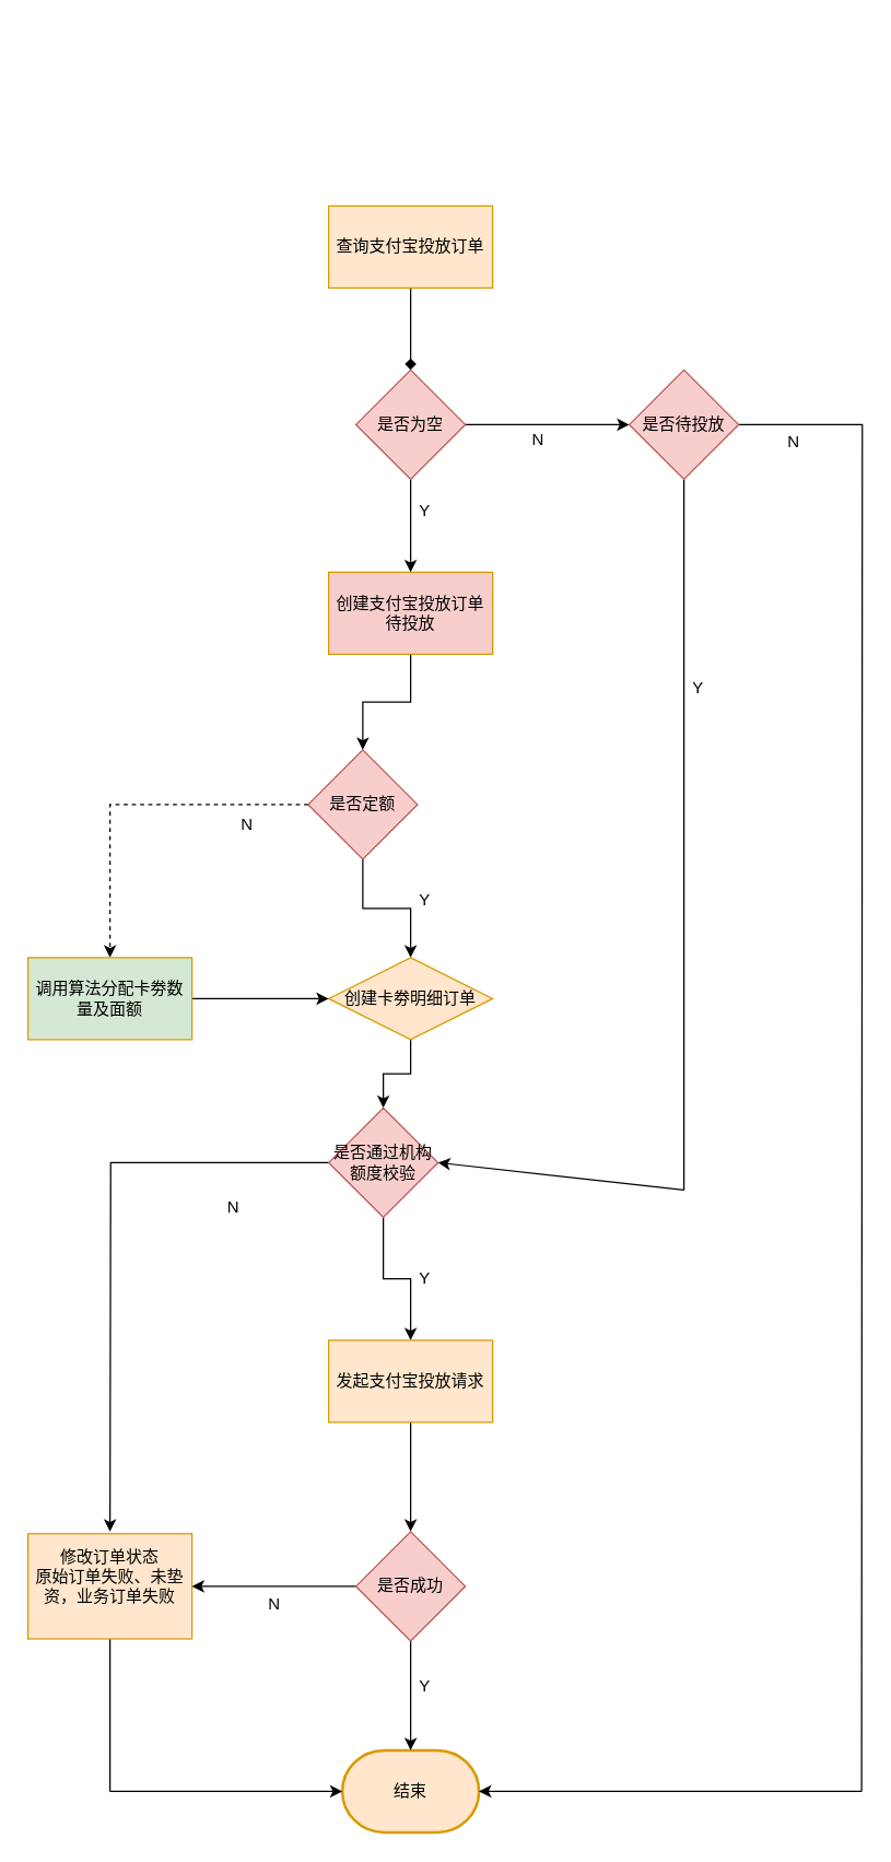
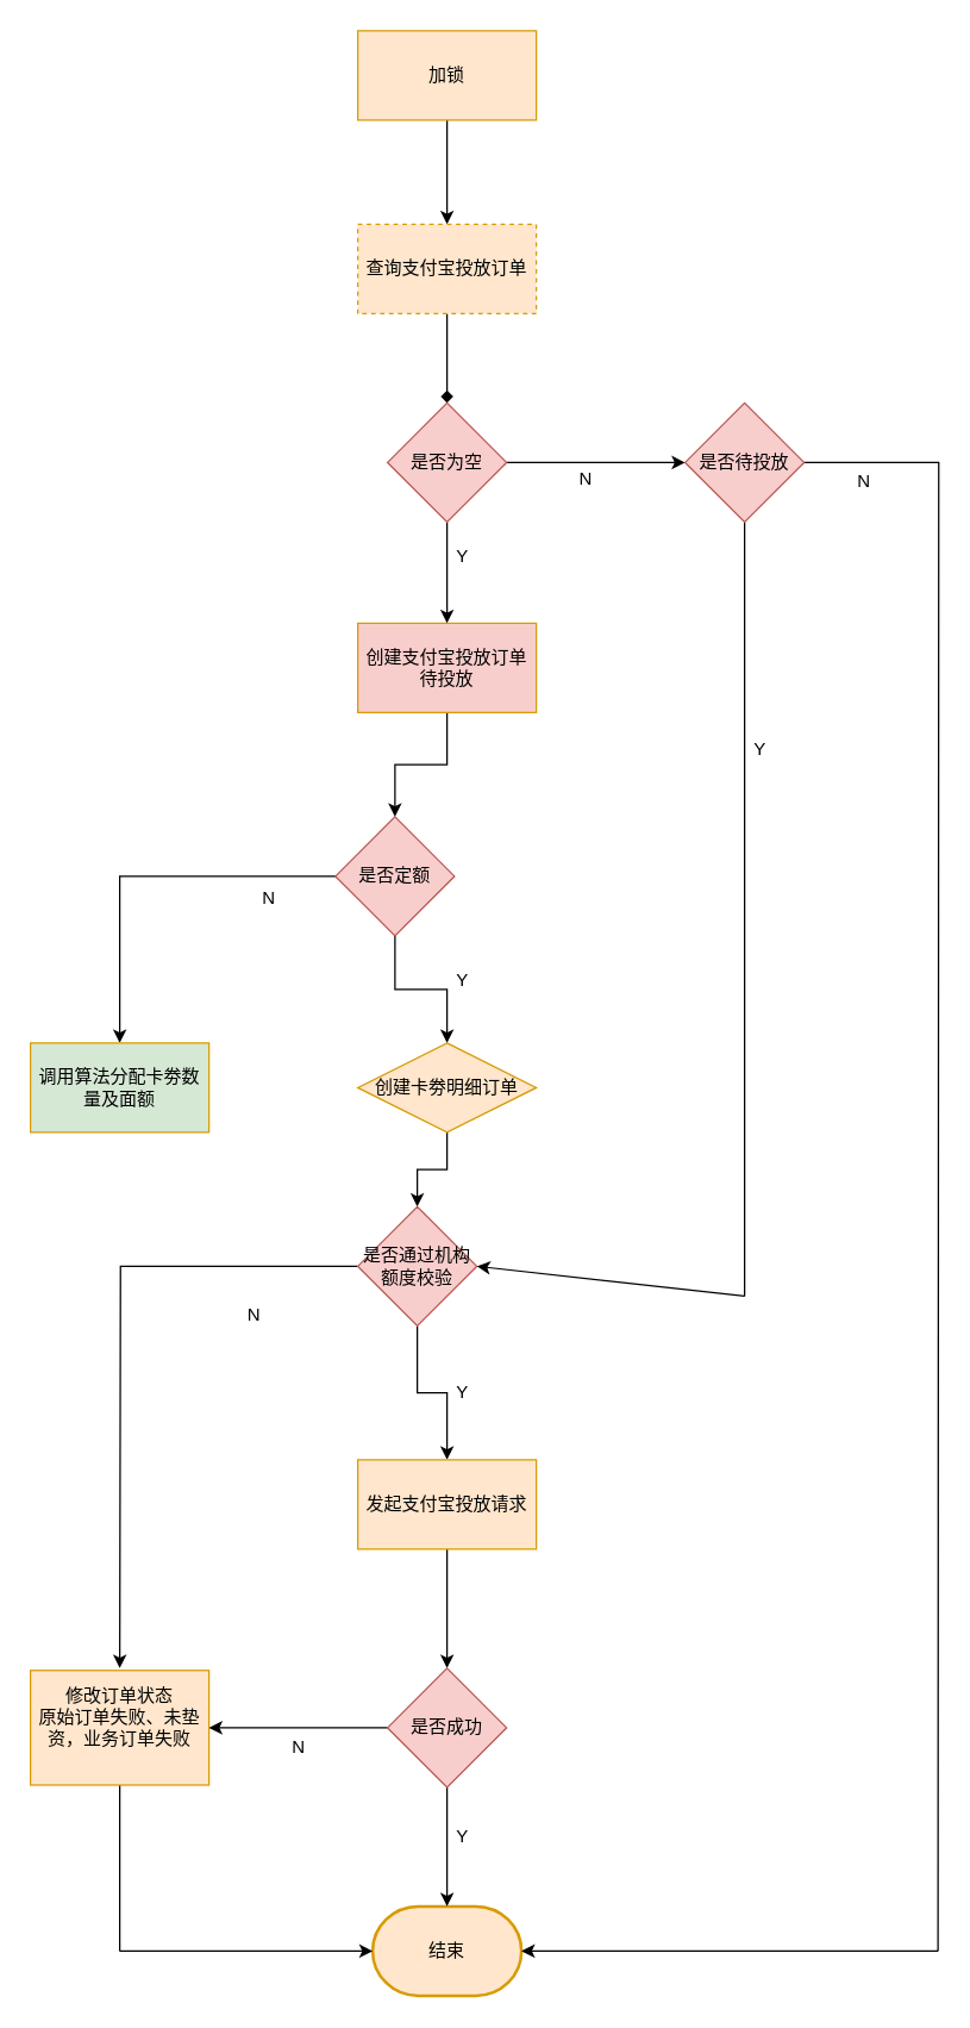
  <mxCell id="0" />
  <mxCell id="1" parent="0" />
  <mxCell id="2" value="" style="edgeStyle=orthogonalEdgeStyle;rounded=0;orthogonalLoop=1;jettySize=auto;html=1;endArrow=diamond;" edge="1" parent="1" source="3" target="25"><mxGeometry relative="1" as="geometry" /></mxCell>
- <mxCell id="3" value="查询支付宝投放订单" style="rounded=0;whiteSpace=wrap;html=1;fillColor=#ffe6cc;strokeColor=#d79b00;" parent="1" vertex="1"><mxGeometry x="240" y="150" width="120" height="60" as="geometry" /></mxCell>
+ <mxCell id="3" value="查询支付宝投放订单" style="rounded=0;whiteSpace=wrap;html=1;fillColor=#ffe6cc;strokeColor=#d79b00;dashed=1;" parent="1" vertex="1"><mxGeometry x="240" y="150" width="120" height="60" as="geometry" /></mxCell>
  <mxCell id="4" value="" style="edgeStyle=orthogonalEdgeStyle;rounded=0;orthogonalLoop=1;jettySize=auto;html=1;" edge="1" parent="1" source="5" target="14"><mxGeometry relative="1" as="geometry" /></mxCell>
  <mxCell id="5" value="创建卡劵明细订单" style="rhombus;whiteSpace=wrap;html=1;fillColor=#ffe6cc;strokeColor=#d79b00;" parent="1" vertex="1"><mxGeometry x="240" y="700" width="120" height="60" as="geometry" /></mxCell>
  <mxCell id="6" value="" style="edgeStyle=orthogonalEdgeStyle;rounded=0;orthogonalLoop=1;jettySize=auto;html=1;" edge="1" parent="1" source="8" target="5"><mxGeometry relative="1" as="geometry" /></mxCell>
- <mxCell id="7" style="edgeStyle=orthogonalEdgeStyle;rounded=0;orthogonalLoop=1;jettySize=auto;html=1;entryX=0.5;entryY=0;entryDx=0;entryDy=0;elbow=vertical;dashed=1;" edge="1" parent="1" source="8" target="10"><mxGeometry relative="1" as="geometry" /></mxCell>
+ <mxCell id="7" style="edgeStyle=orthogonalEdgeStyle;rounded=0;orthogonalLoop=1;jettySize=auto;html=1;entryX=0.5;entryY=0;entryDx=0;entryDy=0;elbow=vertical;" edge="1" parent="1" source="8" target="10"><mxGeometry relative="1" as="geometry" /></mxCell>
  <mxCell id="8" value="是否定额" style="rhombus;whiteSpace=wrap;html=1;fillColor=#f8cecc;strokeColor=#b85450;" parent="1" vertex="1"><mxGeometry x="225" y="548" width="80" height="80" as="geometry" /></mxCell>
- <mxCell id="9" style="edgeStyle=orthogonalEdgeStyle;rounded=0;orthogonalLoop=1;jettySize=auto;html=1;entryX=0;entryY=0.5;entryDx=0;entryDy=0;elbow=vertical;" edge="1" parent="1" source="10" target="5"><mxGeometry relative="1" as="geometry" /></mxCell>
  <mxCell id="10" value="调用算法分配卡劵数量及面额" style="rounded=0;whiteSpace=wrap;html=1;fillColor=#d5e8d4;strokeColor=#d79b00;" parent="1" vertex="1"><mxGeometry x="20" y="700" width="120" height="60" as="geometry" /></mxCell>
  <mxCell id="11" value="结束" style="strokeWidth=2;html=1;shape=mxgraph.flowchart.terminator;whiteSpace=wrap;fillColor=#ffe6cc;strokeColor=#d79b00;" parent="1" vertex="1"><mxGeometry x="250" y="1280" width="100" height="60" as="geometry" /></mxCell>
  <mxCell id="12" value="" style="edgeStyle=orthogonalEdgeStyle;rounded=0;orthogonalLoop=1;jettySize=auto;html=1;" edge="1" parent="1" source="14" target="16"><mxGeometry relative="1" as="geometry" /></mxCell>
  <mxCell id="13" style="edgeStyle=orthogonalEdgeStyle;rounded=0;orthogonalLoop=1;jettySize=auto;html=1;elbow=vertical;" edge="1" parent="1" source="14"><mxGeometry relative="1" as="geometry"><mxPoint x="80" y="1120" as="targetPoint" /></mxGeometry></mxCell>
  <mxCell id="14" value="是否通过机构额度校验" style="rhombus;whiteSpace=wrap;html=1;fillColor=#f8cecc;strokeColor=#b85450;" parent="1" vertex="1"><mxGeometry x="240" y="810" width="80" height="80" as="geometry" /></mxCell>
  <mxCell id="15" value="" style="edgeStyle=orthogonalEdgeStyle;rounded=0;orthogonalLoop=1;jettySize=auto;html=1;" edge="1" parent="1" source="16" target="28"><mxGeometry relative="1" as="geometry" /></mxCell>
  <mxCell id="16" value="发起支付宝投放请求" style="rounded=0;whiteSpace=wrap;html=1;fillColor=#ffe6cc;strokeColor=#d79b00;" parent="1" vertex="1"><mxGeometry x="240" y="980" width="120" height="60" as="geometry" /></mxCell>
+ <mxCell id="17" value="" style="edgeStyle=orthogonalEdgeStyle;rounded=0;orthogonalLoop=1;jettySize=auto;html=1;" edge="1" parent="1" source="18" target="3"><mxGeometry relative="1" as="geometry" /></mxCell>
+ <mxCell id="18" value="加锁" style="rounded=0;whiteSpace=wrap;html=1;fillColor=#ffe6cc;strokeColor=#d79b00;" parent="1" vertex="1"><mxGeometry x="240" y="20" width="120" height="60" as="geometry" /></mxCell>
  <mxCell id="19" style="edgeStyle=orthogonalEdgeStyle;rounded=0;orthogonalLoop=1;jettySize=auto;html=1;elbow=vertical;endArrow=none;endFill=0;" edge="1" parent="1" source="20"><mxGeometry relative="1" as="geometry"><mxPoint x="80" y="1310" as="targetPoint" /></mxGeometry></mxCell>
  <mxCell id="20" value="修改订单状态&lt;div&gt;原始订单失败、未垫资，&lt;span style=&quot;background-color: initial;&quot;&gt;业务订单失败&lt;/span&gt;&lt;/div&gt;&lt;div&gt;&lt;br&gt;&lt;/div&gt;" style="rounded=0;whiteSpace=wrap;html=1;fillColor=#ffe6cc;strokeColor=#d79b00;" parent="1" vertex="1"><mxGeometry x="20" y="1121.5" width="120" height="77" as="geometry" /></mxCell>
  <mxCell id="21" value="" style="edgeStyle=orthogonalEdgeStyle;rounded=0;orthogonalLoop=1;jettySize=auto;html=1;" edge="1" parent="1" source="22" target="8"><mxGeometry relative="1" as="geometry" /></mxCell>
  <mxCell id="22" value="&lt;div&gt;创建支付宝投放订单&lt;/div&gt;&lt;span style=&quot;background-color: initial;&quot;&gt;待投放&lt;/span&gt;" style="rounded=0;whiteSpace=wrap;html=1;fillColor=#f8cecc;strokeColor=#d79b00;" parent="1" vertex="1"><mxGeometry x="240" y="418" width="120" height="60" as="geometry" /></mxCell>
  <mxCell id="23" value="" style="edgeStyle=orthogonalEdgeStyle;rounded=0;orthogonalLoop=1;jettySize=auto;html=1;" edge="1" parent="1" source="25" target="22"><mxGeometry relative="1" as="geometry" /></mxCell>
  <mxCell id="24" style="edgeStyle=orthogonalEdgeStyle;rounded=0;orthogonalLoop=1;jettySize=auto;html=1;entryX=0;entryY=0.5;entryDx=0;entryDy=0;" edge="1" parent="1" source="25" target="31"><mxGeometry relative="1" as="geometry" /></mxCell>
  <mxCell id="25" value="是否为空" style="rhombus;whiteSpace=wrap;html=1;fillColor=#f8cecc;strokeColor=#b85450;" parent="1" vertex="1"><mxGeometry x="260" y="270" width="80" height="80" as="geometry" /></mxCell>
  <mxCell id="26" value="" style="edgeStyle=orthogonalEdgeStyle;rounded=0;orthogonalLoop=1;jettySize=auto;html=1;" edge="1" parent="1" source="28" target="11"><mxGeometry relative="1" as="geometry" /></mxCell>
  <mxCell id="27" style="edgeStyle=orthogonalEdgeStyle;rounded=0;orthogonalLoop=1;jettySize=auto;html=1;entryX=1;entryY=0.5;entryDx=0;entryDy=0;elbow=vertical;" edge="1" parent="1" source="28" target="20"><mxGeometry relative="1" as="geometry" /></mxCell>
  <mxCell id="28" value="是否成功" style="rhombus;whiteSpace=wrap;html=1;fillColor=#f8cecc;strokeColor=#b85450;" parent="1" vertex="1"><mxGeometry x="260" y="1120" width="80" height="80" as="geometry" /></mxCell>
  <mxCell id="29" style="edgeStyle=orthogonalEdgeStyle;rounded=0;orthogonalLoop=1;jettySize=auto;html=1;elbow=vertical;endArrow=none;endFill=0;" edge="1" parent="1" source="31"><mxGeometry relative="1" as="geometry"><mxPoint x="500" y="870" as="targetPoint" /></mxGeometry></mxCell>
  <mxCell id="30" style="edgeStyle=orthogonalEdgeStyle;rounded=0;orthogonalLoop=1;jettySize=auto;html=1;elbow=vertical;endArrow=none;endFill=0;" edge="1" parent="1" source="31"><mxGeometry relative="1" as="geometry"><mxPoint x="630" y="1310" as="targetPoint" /></mxGeometry></mxCell>
  <mxCell id="31" value="是否待投放" style="rhombus;whiteSpace=wrap;html=1;fillColor=#f8cecc;strokeColor=#b85450;" vertex="1" parent="1"><mxGeometry x="460" y="270" width="80" height="80" as="geometry" /></mxCell>
  <mxCell id="32" value="" style="endArrow=classic;html=1;rounded=0;elbow=vertical;entryX=1;entryY=0.5;entryDx=0;entryDy=0;" edge="1" parent="1" target="14"><mxGeometry width="50" height="50" relative="1" as="geometry"><mxPoint x="500" y="870" as="sourcePoint" /><mxPoint x="710" y="580" as="targetPoint" /></mxGeometry></mxCell>
  <mxCell id="33" value="" style="endArrow=classic;html=1;rounded=0;elbow=vertical;entryX=0;entryY=0.5;entryDx=0;entryDy=0;entryPerimeter=0;" edge="1" parent="1" target="11"><mxGeometry width="50" height="50" relative="1" as="geometry"><mxPoint x="80" y="1310" as="sourcePoint" /><mxPoint x="670" y="1020" as="targetPoint" /></mxGeometry></mxCell>
  <mxCell id="34" value="" style="endArrow=classic;html=1;rounded=0;elbow=vertical;entryX=1;entryY=0.5;entryDx=0;entryDy=0;entryPerimeter=0;" edge="1" parent="1" target="11"><mxGeometry width="50" height="50" relative="1" as="geometry"><mxPoint x="630" y="1310" as="sourcePoint" /><mxPoint x="670" y="960" as="targetPoint" /></mxGeometry></mxCell>
  <mxCell id="35" value="N" style="text;html=1;align=center;verticalAlign=middle;resizable=0;points=[];autosize=1;strokeColor=none;fillColor=none;" vertex="1" parent="1"><mxGeometry x="378" y="306" width="30" height="30" as="geometry" /></mxCell>
  <mxCell id="36" value="Y" style="text;html=1;align=center;verticalAlign=middle;resizable=0;points=[];autosize=1;strokeColor=none;fillColor=none;" vertex="1" parent="1"><mxGeometry x="295" y="358" width="30" height="30" as="geometry" /></mxCell>
  <mxCell id="37" value="Y" style="text;html=1;align=center;verticalAlign=middle;resizable=0;points=[];autosize=1;strokeColor=none;fillColor=none;" vertex="1" parent="1"><mxGeometry x="295" y="643" width="30" height="30" as="geometry" /></mxCell>
  <mxCell id="38" value="N" style="text;html=1;align=center;verticalAlign=middle;resizable=0;points=[];autosize=1;strokeColor=none;fillColor=none;" vertex="1" parent="1"><mxGeometry x="165" y="588" width="30" height="30" as="geometry" /></mxCell>
  <mxCell id="39" value="Y" style="text;html=1;align=center;verticalAlign=middle;resizable=0;points=[];autosize=1;strokeColor=none;fillColor=none;" vertex="1" parent="1"><mxGeometry x="295" y="920" width="30" height="30" as="geometry" /></mxCell>
  <mxCell id="40" value="N" style="text;html=1;align=center;verticalAlign=middle;resizable=0;points=[];autosize=1;strokeColor=none;fillColor=none;" vertex="1" parent="1"><mxGeometry x="155" y="868" width="30" height="30" as="geometry" /></mxCell>
  <mxCell id="41" value="Y" style="text;html=1;align=center;verticalAlign=middle;resizable=0;points=[];autosize=1;strokeColor=none;fillColor=none;" vertex="1" parent="1"><mxGeometry x="295" y="1218" width="30" height="30" as="geometry" /></mxCell>
  <mxCell id="42" value="N" style="text;html=1;align=center;verticalAlign=middle;resizable=0;points=[];autosize=1;strokeColor=none;fillColor=none;" vertex="1" parent="1"><mxGeometry x="185" y="1158" width="30" height="30" as="geometry" /></mxCell>
  <mxCell id="43" value="Y" style="text;html=1;align=center;verticalAlign=middle;resizable=0;points=[];autosize=1;strokeColor=none;fillColor=none;" vertex="1" parent="1"><mxGeometry x="495" y="488" width="30" height="30" as="geometry" /></mxCell>
  <mxCell id="44" value="N" style="text;html=1;align=center;verticalAlign=middle;resizable=0;points=[];autosize=1;strokeColor=none;fillColor=none;" vertex="1" parent="1"><mxGeometry x="565" y="308" width="30" height="30" as="geometry" /></mxCell>
